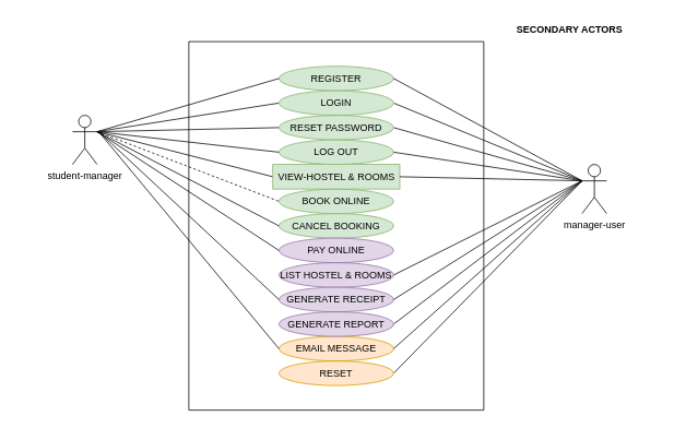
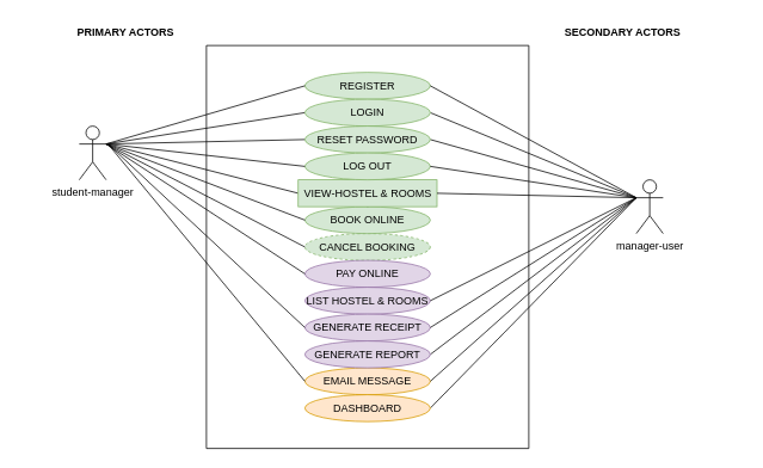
  <mxCell id="0" />
  <mxCell id="1" parent="0" />
  <mxCell id="2" value="" style="edgeStyle=orthogonalEdgeStyle;rounded=0;orthogonalLoop=1;jettySize=auto;html=1;" parent="1" source="31" target="8" edge="1"><mxGeometry relative="1" as="geometry" /></mxCell>
  <mxCell id="3" value="REGISTER" style="ellipse;whiteSpace=wrap;html=1;fillColor=#d5e8d4;strokeColor=#82b366;" parent="1" vertex="1"><mxGeometry x="340" y="80" width="140" height="30" as="geometry" /></mxCell>
  <mxCell id="4" value="student-manager" style="shape=umlActor;verticalLabelPosition=bottom;verticalAlign=top;html=1;outlineConnect=0;" parent="1" vertex="1"><mxGeometry x="88" y="140" width="30" height="60" as="geometry" /></mxCell>
+ <mxCell id="5" value="&lt;b&gt;PRIMARY ACTORS&lt;/b&gt;" style="text;html=1;align=center;verticalAlign=middle;whiteSpace=wrap;rounded=0;" parent="1" vertex="1"><mxGeometry x="20" y="20" width="240" height="30" as="geometry" /></mxCell>
  <mxCell id="6" value="manager-user" style="shape=umlActor;verticalLabelPosition=bottom;verticalAlign=top;html=1;outlineConnect=0;" parent="1" vertex="1"><mxGeometry x="710" y="200" width="30" height="60" as="geometry" /></mxCell>
- <mxCell id="7" value="CANCEL BOOKING" style="ellipse;whiteSpace=wrap;html=1;fillColor=#d5e8d4;strokeColor=#82b366;" parent="1" vertex="1"><mxGeometry x="340" y="260" width="140" height="30" as="geometry" /></mxCell>
+ <mxCell id="7" value="CANCEL BOOKING" style="ellipse;whiteSpace=wrap;html=1;fillColor=#d5e8d4;strokeColor=#82b366;dashed=1;" parent="1" vertex="1"><mxGeometry x="340" y="260" width="140" height="30" as="geometry" /></mxCell>
  <mxCell id="8" value="BOOK ONLINE" style="ellipse;whiteSpace=wrap;html=1;fillColor=#d5e8d4;strokeColor=#82b366;" parent="1" vertex="1"><mxGeometry x="340" y="230" width="140" height="30" as="geometry" /></mxCell>
  <mxCell id="9" value="PAY ONLINE" style="ellipse;whiteSpace=wrap;html=1;fillColor=#e1d5e7;strokeColor=#9673a6;" parent="1" vertex="1"><mxGeometry x="340" y="290" width="140" height="30" as="geometry" /></mxCell>
  <mxCell id="10" value="LIST HOSTEL &amp;amp; ROOMS" style="ellipse;whiteSpace=wrap;html=1;fillColor=#e1d5e7;strokeColor=#9673a6;" parent="1" vertex="1"><mxGeometry x="340" y="320" width="140" height="30" as="geometry" /></mxCell>
  <mxCell id="11" value="GENERATE RECEIPT" style="ellipse;whiteSpace=wrap;html=1;fillColor=#e1d5e7;strokeColor=#9673a6;" parent="1" vertex="1"><mxGeometry x="340" y="350" width="140" height="30" as="geometry" /></mxCell>
  <mxCell id="12" value="EMAIL MESSAGE" style="ellipse;whiteSpace=wrap;html=1;fillColor=#ffe6cc;strokeColor=#d79b00;" parent="1" vertex="1"><mxGeometry x="340" y="410" width="140" height="30" as="geometry" /></mxCell>
  <mxCell id="13" value="&lt;b&gt;SECONDARY ACTORS&lt;/b&gt;" style="text;html=1;align=center;verticalAlign=middle;whiteSpace=wrap;rounded=0;" parent="1" vertex="1"><mxGeometry x="560" y="20" width="270" height="30" as="geometry" /></mxCell>
  <mxCell id="14" value="" style="endArrow=none;html=1;rounded=0;exitX=1;exitY=0.333;exitDx=0;exitDy=0;exitPerimeter=0;" parent="1" source="4" edge="1"><mxGeometry width="50" height="50" relative="1" as="geometry"><mxPoint x="88" y="194" as="sourcePoint" /><mxPoint x="340" y="95" as="targetPoint" /></mxGeometry></mxCell>
  <mxCell id="15" value="" style="endArrow=none;html=1;rounded=0;entryX=0;entryY=0.5;entryDx=0;entryDy=0;exitX=1;exitY=0.333;exitDx=0;exitDy=0;exitPerimeter=0;" parent="1" source="4" target="29" edge="1"><mxGeometry width="50" height="50" relative="1" as="geometry"><mxPoint x="88" y="194" as="sourcePoint" /><mxPoint x="318" y="159" as="targetPoint" /></mxGeometry></mxCell>
  <mxCell id="16" value="" style="endArrow=none;html=1;rounded=0;entryX=0;entryY=0.5;entryDx=0;entryDy=0;exitX=1;exitY=0.333;exitDx=0;exitDy=0;exitPerimeter=0;" parent="1" source="4" target="30" edge="1"><mxGeometry width="50" height="50" relative="1" as="geometry"><mxPoint x="88" y="194" as="sourcePoint" /><mxPoint x="318" y="189" as="targetPoint" /></mxGeometry></mxCell>
  <mxCell id="17" value="" style="endArrow=none;html=1;rounded=0;entryX=0;entryY=0.5;entryDx=0;entryDy=0;exitX=1;exitY=0.333;exitDx=0;exitDy=0;exitPerimeter=0;" parent="1" source="4" target="31" edge="1"><mxGeometry width="50" height="50" relative="1" as="geometry"><mxPoint x="88" y="194" as="sourcePoint" /><mxPoint x="318" y="219" as="targetPoint" /></mxGeometry></mxCell>
- <mxCell id="18" value="" style="endArrow=none;html=1;rounded=0;entryX=0;entryY=0.5;entryDx=0;entryDy=0;exitX=1;exitY=0.333;exitDx=0;exitDy=0;exitPerimeter=0;dashed=1;" parent="1" source="4" target="8" edge="1"><mxGeometry width="50" height="50" relative="1" as="geometry"><mxPoint x="88" y="194" as="sourcePoint" /><mxPoint x="318" y="249" as="targetPoint" /></mxGeometry></mxCell>
+ <mxCell id="18" value="" style="endArrow=none;html=1;rounded=0;entryX=0;entryY=0.5;entryDx=0;entryDy=0;exitX=1;exitY=0.333;exitDx=0;exitDy=0;exitPerimeter=0;" parent="1" source="4" target="8" edge="1"><mxGeometry width="50" height="50" relative="1" as="geometry"><mxPoint x="88" y="194" as="sourcePoint" /><mxPoint x="318" y="249" as="targetPoint" /></mxGeometry></mxCell>
  <mxCell id="19" value="" style="endArrow=none;html=1;rounded=0;exitX=1;exitY=0.333;exitDx=0;exitDy=0;exitPerimeter=0;entryX=0;entryY=0.5;entryDx=0;entryDy=0;" parent="1" source="4" target="7" edge="1"><mxGeometry width="50" height="50" relative="1" as="geometry"><mxPoint x="90" y="190" as="sourcePoint" /><mxPoint x="308" y="359" as="targetPoint" /></mxGeometry></mxCell>
  <mxCell id="20" value="" style="endArrow=none;html=1;rounded=0;exitX=1;exitY=0.333;exitDx=0;exitDy=0;exitPerimeter=0;entryX=0;entryY=0.5;entryDx=0;entryDy=0;" parent="1" source="4" target="9" edge="1"><mxGeometry width="50" height="50" relative="1" as="geometry"><mxPoint x="88" y="210" as="sourcePoint" /><mxPoint x="310" y="329" as="targetPoint" /></mxGeometry></mxCell>
  <mxCell id="21" value="" style="endArrow=none;html=1;rounded=0;exitX=0;exitY=0.333;exitDx=0;exitDy=0;exitPerimeter=0;entryX=1;entryY=0.5;entryDx=0;entryDy=0;" parent="1" source="6" edge="1" target="3"><mxGeometry width="50" height="50" relative="1" as="geometry"><mxPoint x="88" y="349" as="sourcePoint" /><mxPoint x="340" y="100" as="targetPoint" /></mxGeometry></mxCell>
  <mxCell id="22" value="" style="endArrow=none;html=1;rounded=0;entryX=1;entryY=0.5;entryDx=0;entryDy=0;exitX=0;exitY=0.333;exitDx=0;exitDy=0;exitPerimeter=0;" parent="1" source="6" target="29" edge="1"><mxGeometry width="50" height="50" relative="1" as="geometry"><mxPoint x="690" y="220" as="sourcePoint" /><mxPoint x="318" y="159" as="targetPoint" /></mxGeometry></mxCell>
  <mxCell id="23" value="" style="endArrow=none;html=1;rounded=0;exitX=0;exitY=0.333;exitDx=0;exitDy=0;exitPerimeter=0;entryX=1;entryY=0.5;entryDx=0;entryDy=0;" parent="1" source="6" target="30" edge="1"><mxGeometry width="50" height="50" relative="1" as="geometry"><mxPoint x="680" y="230" as="sourcePoint" /><mxPoint x="328" y="169" as="targetPoint" /></mxGeometry></mxCell>
  <mxCell id="24" value="" style="endArrow=none;html=1;rounded=0;entryX=1;entryY=0.5;entryDx=0;entryDy=0;exitX=0;exitY=0.333;exitDx=0;exitDy=0;exitPerimeter=0;" parent="1" source="6" target="10" edge="1"><mxGeometry width="50" height="50" relative="1" as="geometry"><mxPoint x="690" y="250" as="sourcePoint" /><mxPoint x="320" y="250" as="targetPoint" /></mxGeometry></mxCell>
  <mxCell id="25" value="" style="endArrow=none;html=1;rounded=0;entryX=1;entryY=0.5;entryDx=0;entryDy=0;exitX=0;exitY=0.333;exitDx=0;exitDy=0;exitPerimeter=0;" parent="1" source="6" target="11" edge="1"><mxGeometry width="50" height="50" relative="1" as="geometry"><mxPoint x="690" y="260" as="sourcePoint" /><mxPoint x="360" y="209" as="targetPoint" /></mxGeometry></mxCell>
  <mxCell id="26" value="" style="endArrow=none;html=1;rounded=0;entryX=1;entryY=0.5;entryDx=0;entryDy=0;exitX=0;exitY=0.333;exitDx=0;exitDy=0;exitPerimeter=0;" parent="1" source="6" target="36" edge="1"><mxGeometry width="50" height="50" relative="1" as="geometry"><mxPoint x="700" y="260" as="sourcePoint" /><mxPoint x="358" y="199" as="targetPoint" /></mxGeometry></mxCell>
  <mxCell id="27" value="" style="endArrow=none;html=1;rounded=0;entryX=1;entryY=0.5;entryDx=0;entryDy=0;exitX=0;exitY=0.333;exitDx=0;exitDy=0;exitPerimeter=0;" parent="1" source="6" target="12" edge="1"><mxGeometry width="50" height="50" relative="1" as="geometry"><mxPoint x="700" y="260" as="sourcePoint" /><mxPoint x="368" y="209" as="targetPoint" /></mxGeometry></mxCell>
  <mxCell id="28" value="" style="endArrow=none;html=1;rounded=0;entryX=1;entryY=0.5;entryDx=0;entryDy=0;exitX=0;exitY=0.333;exitDx=0;exitDy=0;exitPerimeter=0;" parent="1" source="6" target="35" edge="1"><mxGeometry width="50" height="50" relative="1" as="geometry"><mxPoint x="700" y="260" as="sourcePoint" /><mxPoint x="378" y="219" as="targetPoint" /></mxGeometry></mxCell>
  <mxCell id="29" value="LOGIN" style="ellipse;whiteSpace=wrap;html=1;fillColor=#d5e8d4;strokeColor=#82b366;" parent="1" vertex="1"><mxGeometry x="340" y="110" width="140" height="30" as="geometry" /></mxCell>
  <mxCell id="30" value="RESET PASSWORD" style="ellipse;whiteSpace=wrap;html=1;fillColor=#d5e8d4;strokeColor=#82b366;" parent="1" vertex="1"><mxGeometry x="340" y="140" width="140" height="30" as="geometry" /></mxCell>
  <mxCell id="31" value="&lt;font style=&quot;font-size: 12px;&quot;&gt;VIEW-HOSTEL &amp;amp; ROOMS&lt;/font&gt;" style="whiteSpace=wrap;html=1;fillColor=#d5e8d4;strokeColor=#82b366;rounded=0;" parent="1" vertex="1"><mxGeometry x="332.5" y="200" width="155" height="30" as="geometry" /></mxCell>
  <mxCell id="32" value="LOG OUT" style="ellipse;whiteSpace=wrap;html=1;fillColor=#d5e8d4;strokeColor=#82b366;" parent="1" vertex="1"><mxGeometry x="340" y="170" width="140" height="30" as="geometry" /></mxCell>
  <mxCell id="33" value="" style="swimlane;startSize=0;direction=south;" parent="1" vertex="1"><mxGeometry x="230" y="50" width="360" height="450" as="geometry" /></mxCell>
  <mxCell id="34" value="" style="endArrow=none;html=1;rounded=0;entryX=0;entryY=0.5;entryDx=0;entryDy=0;" parent="33" edge="1" target="12"><mxGeometry width="50" height="50" relative="1" as="geometry"><mxPoint x="-110" y="110" as="sourcePoint" /><mxPoint x="110" y="375" as="targetPoint" /></mxGeometry></mxCell>
- <mxCell id="35" value="RESET" style="ellipse;whiteSpace=wrap;html=1;fillColor=#ffe6cc;strokeColor=#d79b00;" parent="33" vertex="1"><mxGeometry x="110" y="390" width="140" height="30" as="geometry" /></mxCell>
+ <mxCell id="35" value="DASHBOARD" style="ellipse;whiteSpace=wrap;html=1;fillColor=#ffe6cc;strokeColor=#d79b00;" parent="33" vertex="1"><mxGeometry x="110" y="390" width="140" height="30" as="geometry" /></mxCell>
  <mxCell id="36" value="GENERATE REPORT" style="ellipse;whiteSpace=wrap;html=1;fillColor=#e1d5e7;strokeColor=#9673a6;" parent="33" vertex="1"><mxGeometry x="110" y="330" width="140" height="30" as="geometry" /></mxCell>
  <mxCell id="37" value="" style="endArrow=none;html=1;rounded=0;entryX=0;entryY=0.5;entryDx=0;entryDy=0;" parent="1" target="11" edge="1"><mxGeometry width="50" height="50" relative="1" as="geometry"><mxPoint x="120" y="160" as="sourcePoint" /><mxPoint x="350" y="315" as="targetPoint" /></mxGeometry></mxCell>
  <mxCell id="38" value="" style="endArrow=none;html=1;rounded=0;exitX=0;exitY=0.333;exitDx=0;exitDy=0;exitPerimeter=0;entryX=1;entryY=0.5;entryDx=0;entryDy=0;" parent="1" source="6" target="32" edge="1"><mxGeometry width="50" height="50" relative="1" as="geometry"><mxPoint x="680" y="240" as="sourcePoint" /><mxPoint x="480" y="215" as="targetPoint" /></mxGeometry></mxCell>
  <mxCell id="39" value="" style="endArrow=none;html=1;rounded=0;exitX=1;exitY=0.333;exitDx=0;exitDy=0;exitPerimeter=0;entryX=0;entryY=0.5;entryDx=0;entryDy=0;" edge="1" parent="1" source="4" target="32"><mxGeometry width="50" height="50" relative="1" as="geometry"><mxPoint x="128" y="170" as="sourcePoint" /><mxPoint x="350" y="105" as="targetPoint" /></mxGeometry></mxCell>
  <mxCell id="40" value="" style="endArrow=none;html=1;rounded=0;exitX=0;exitY=0.333;exitDx=0;exitDy=0;exitPerimeter=0;entryX=1;entryY=0.5;entryDx=0;entryDy=0;" edge="1" parent="1" source="6" target="31"><mxGeometry width="50" height="50" relative="1" as="geometry"><mxPoint x="720" y="230" as="sourcePoint" /><mxPoint x="490" y="195" as="targetPoint" /></mxGeometry></mxCell>
